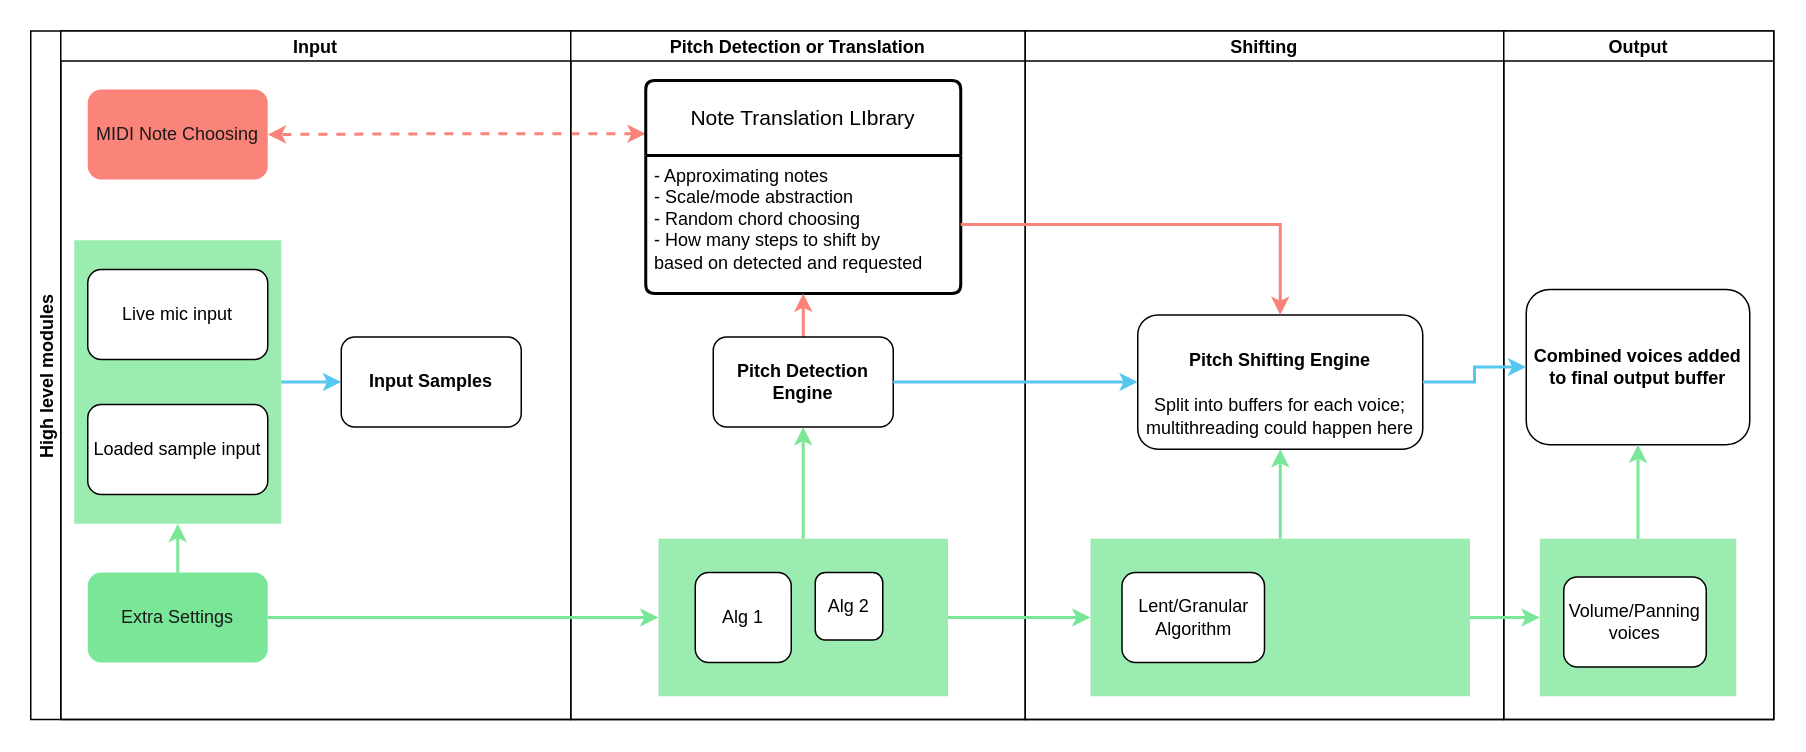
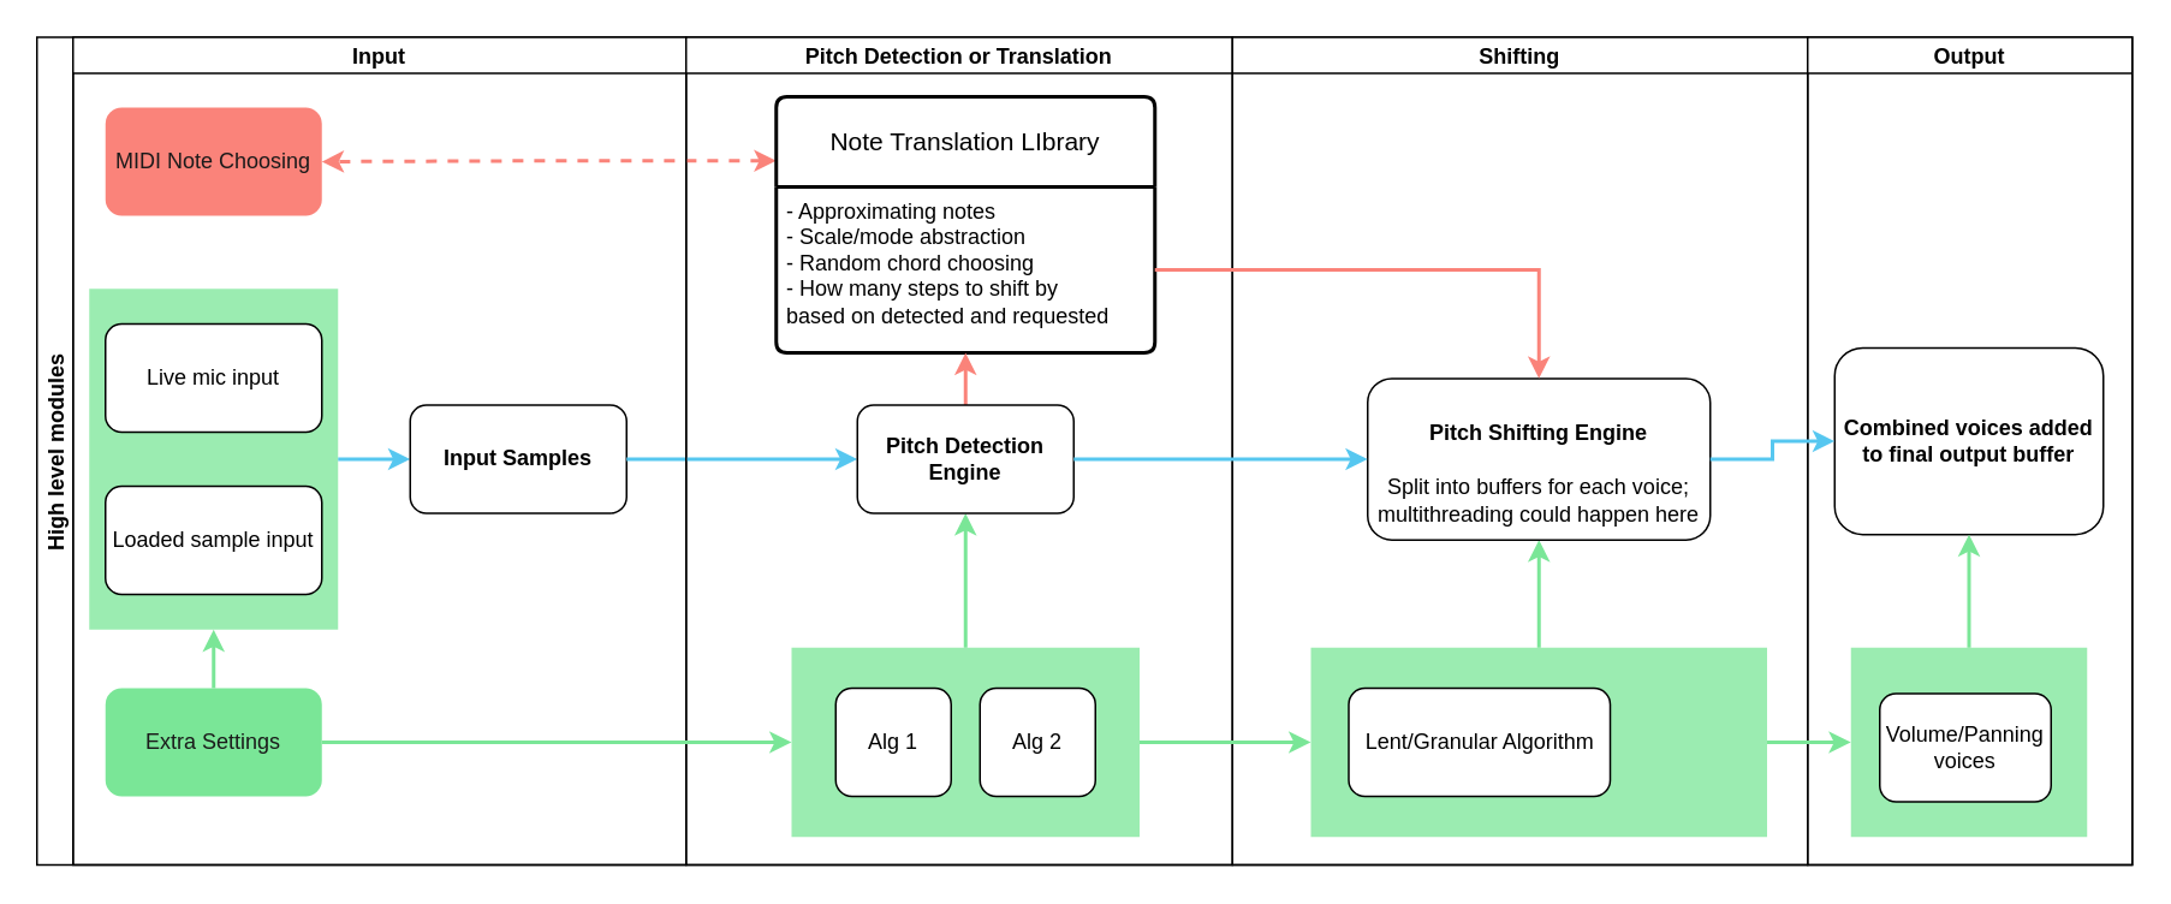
  <mxCell id="0" />
  <mxCell id="1" parent="0" />
  <mxCell id="2" value="High level modules" style="swimlane;childLayout=stackLayout;resizeParent=1;resizeParentMax=0;startSize=20;horizontal=0;horizontalStack=1;" parent="1" vertex="1"><mxGeometry x="20" y="20" width="1162" height="459" as="geometry" /></mxCell>
  <mxCell id="3" value="Input" style="swimlane;startSize=20;" parent="2" vertex="1"><mxGeometry x="20" width="340" height="459" as="geometry" /></mxCell>
  <mxCell id="4" value="" style="rounded=0;whiteSpace=wrap;html=1;fillColor=#7AE697;strokeColor=none;gradientColor=none;fillOpacity=75;" vertex="1" parent="3"><mxGeometry x="9" y="139.5" width="138" height="189" as="geometry" /></mxCell>
  <mxCell id="5" style="edgeStyle=orthogonalEdgeStyle;rounded=0;orthogonalLoop=1;jettySize=auto;html=1;exitX=1;exitY=0.5;exitDx=0;exitDy=0;entryX=0;entryY=0.5;entryDx=0;entryDy=0;fillColor=#1ba1e2;strokeColor=#56C7F0;strokeWidth=2;" parent="3" source="4" target="8" edge="1"><mxGeometry relative="1" as="geometry" /></mxCell>
  <mxCell id="6" value="Live mic input" style="rounded=1;whiteSpace=wrap;html=1;" parent="3" vertex="1"><mxGeometry x="18" y="159" width="120" height="60" as="geometry" /></mxCell>
  <mxCell id="7" value="Loaded sample input" style="rounded=1;whiteSpace=wrap;html=1;" parent="3" vertex="1"><mxGeometry x="18" y="249" width="120" height="60" as="geometry" /></mxCell>
  <mxCell id="8" value="&lt;h4&gt;Input Samples&lt;/h4&gt;" style="rounded=1;whiteSpace=wrap;html=1;" parent="3" vertex="1"><mxGeometry x="187" y="204" width="120" height="60" as="geometry" /></mxCell>
  <mxCell id="9" style="edgeStyle=orthogonalEdgeStyle;rounded=0;orthogonalLoop=1;jettySize=auto;html=1;exitX=0.5;exitY=0;exitDx=0;exitDy=0;entryX=0.5;entryY=1;entryDx=0;entryDy=0;fillColor=#b0e3e6;strokeColor=#7AE697;strokeWidth=2;" edge="1" parent="3" source="10" target="4"><mxGeometry relative="1" as="geometry" /></mxCell>
  <mxCell id="10" value="Extra Settings" style="rounded=1;whiteSpace=wrap;html=1;fillColor=#7AE697;strokeColor=none;fontColor=#1A1A1A;" vertex="1" parent="3"><mxGeometry x="18" y="361" width="120" height="60" as="geometry" /></mxCell>
  <mxCell id="11" value="MIDI Note Choosing" style="rounded=1;whiteSpace=wrap;html=1;fillColor=#FA837A;strokeColor=none;fontColor=#1A1A1A;" vertex="1" parent="3"><mxGeometry x="18" y="39" width="120" height="60" as="geometry" /></mxCell>
  <mxCell id="12" style="edgeStyle=orthogonalEdgeStyle;rounded=0;orthogonalLoop=1;jettySize=auto;html=1;exitX=0;exitY=0.25;exitDx=0;exitDy=0;entryX=1;entryY=0.5;entryDx=0;entryDy=0;startArrow=classic;startFill=1;strokeColor=#FA837A;strokeWidth=2;dashed=1;" parent="2" source="17" target="11" edge="1"><mxGeometry relative="1" as="geometry" /></mxCell>
+ <mxCell id="13" style="edgeStyle=orthogonalEdgeStyle;rounded=0;orthogonalLoop=1;jettySize=auto;html=1;exitX=1;exitY=0.5;exitDx=0;exitDy=0;entryX=0;entryY=0.5;entryDx=0;entryDy=0;fillColor=#1ba1e2;strokeColor=#56C7F0;strokeWidth=2;" parent="2" source="8" target="20" edge="1"><mxGeometry relative="1" as="geometry" /></mxCell>
  <mxCell id="14" value="Pitch Detection or Translation" style="swimlane;startSize=20;" parent="2" vertex="1"><mxGeometry x="360" width="303" height="459" as="geometry" /></mxCell>
  <mxCell id="15" style="edgeStyle=orthogonalEdgeStyle;rounded=0;orthogonalLoop=1;jettySize=auto;html=1;exitX=0.5;exitY=0;exitDx=0;exitDy=0;entryX=0.5;entryY=1;entryDx=0;entryDy=0;strokeColor=#7AE697;strokeWidth=2;" edge="1" parent="14" source="16" target="20"><mxGeometry relative="1" as="geometry"><mxPoint x="157" y="286" as="targetPoint" /></mxGeometry></mxCell>
  <mxCell id="16" value="" style="rounded=0;whiteSpace=wrap;html=1;fillColor=#7AE697;strokeColor=none;gradientColor=none;fillOpacity=75;" vertex="1" parent="14"><mxGeometry x="58.5" y="338.5" width="193" height="105" as="geometry" /></mxCell>
  <mxCell id="17" value="Note Translation LIbrary" style="swimlane;childLayout=stackLayout;horizontal=1;startSize=50;horizontalStack=0;rounded=1;fontSize=14;fontStyle=0;strokeWidth=2;resizeParent=0;resizeLast=1;shadow=0;dashed=0;align=center;arcSize=4;whiteSpace=wrap;html=1;" parent="14" vertex="1"><mxGeometry x="50" y="33" width="210" height="142" as="geometry" /></mxCell>
  <mxCell id="18" value="- Approximating notes&lt;br&gt;- Scale/mode abstraction&lt;br&gt;- Random chord choosing&lt;br&gt;- How many steps to shift by &lt;br&gt;based on detected and requested" style="align=left;strokeColor=none;fillColor=none;spacingLeft=4;fontSize=12;verticalAlign=top;resizable=0;rotatable=0;part=1;html=1;" parent="17" vertex="1"><mxGeometry y="50" width="210" height="92" as="geometry" /></mxCell>
  <mxCell id="19" style="edgeStyle=orthogonalEdgeStyle;rounded=0;orthogonalLoop=1;jettySize=auto;html=1;exitX=0.5;exitY=0;exitDx=0;exitDy=0;entryX=0.5;entryY=1;entryDx=0;entryDy=0;strokeColor=#FA837A;strokeWidth=2;" parent="14" source="20" target="18" edge="1"><mxGeometry relative="1" as="geometry" /></mxCell>
  <mxCell id="20" value="&lt;h4&gt;Pitch Detection Engine&lt;/h4&gt;" style="rounded=1;whiteSpace=wrap;html=1;" parent="14" vertex="1"><mxGeometry x="95" y="204" width="120" height="60" as="geometry" /></mxCell>
  <mxCell id="21" value="Alg 1" style="rounded=1;whiteSpace=wrap;html=1;" parent="14" vertex="1"><mxGeometry x="83" y="361" width="64" height="60" as="geometry" /></mxCell>
- <mxCell id="22" value="Alg 2" style="rounded=1;whiteSpace=wrap;html=1;" parent="14" vertex="1"><mxGeometry x="163" y="361" width="45" height="45" as="geometry" /></mxCell>
+ <mxCell id="22" value="Alg 2" style="rounded=1;whiteSpace=wrap;html=1;" parent="14" vertex="1"><mxGeometry x="163" y="361" width="64" height="60" as="geometry" /></mxCell>
  <mxCell id="23" value="Shifting" style="swimlane;startSize=20;" parent="2" vertex="1"><mxGeometry x="663" width="319" height="459" as="geometry"><mxRectangle x="350" width="40" height="600" as="alternateBounds" /></mxGeometry></mxCell>
  <mxCell id="24" style="edgeStyle=orthogonalEdgeStyle;rounded=0;orthogonalLoop=1;jettySize=auto;html=1;exitX=0.5;exitY=0;exitDx=0;exitDy=0;entryX=0.5;entryY=1;entryDx=0;entryDy=0;strokeColor=#7AE697;strokeWidth=2;" edge="1" parent="23" source="25" target="26"><mxGeometry relative="1" as="geometry" /></mxCell>
  <mxCell id="25" value="" style="rounded=0;whiteSpace=wrap;html=1;fillColor=#7AE697;strokeColor=none;gradientColor=none;fillOpacity=75;" vertex="1" parent="23"><mxGeometry x="43.5" y="338.5" width="253" height="105" as="geometry" /></mxCell>
  <mxCell id="26" value="&lt;h4&gt;Pitch Shifting Engine&lt;/h4&gt;&lt;div&gt;Split into buffers for each voice; multithreading could happen here&lt;/div&gt;" style="rounded=1;whiteSpace=wrap;html=1;" parent="23" vertex="1"><mxGeometry x="75" y="189.25" width="190" height="89.5" as="geometry" /></mxCell>
- <mxCell id="27" value="Lent/Granular Algorithm" style="rounded=1;whiteSpace=wrap;html=1;" parent="23" vertex="1"><mxGeometry x="64.5" y="361" width="95" height="60" as="geometry" /></mxCell>
+ <mxCell id="27" value="Lent/Granular Algorithm" style="rounded=1;whiteSpace=wrap;html=1;" parent="23" vertex="1"><mxGeometry x="64.5" y="361" width="145" height="60" as="geometry" /></mxCell>
  <mxCell id="28" value="Output" style="swimlane;startSize=20;" parent="2" vertex="1"><mxGeometry x="982" width="180" height="459" as="geometry"><mxRectangle x="350" width="40" height="600" as="alternateBounds" /></mxGeometry></mxCell>
  <mxCell id="29" value="&lt;h4&gt;Combined voices added to final output buffer&lt;/h4&gt;" style="rounded=1;whiteSpace=wrap;html=1;" vertex="1" parent="28"><mxGeometry x="15" y="172.25" width="149" height="103.5" as="geometry" /></mxCell>
  <mxCell id="30" style="edgeStyle=orthogonalEdgeStyle;rounded=0;orthogonalLoop=1;jettySize=auto;html=1;exitX=0.5;exitY=0;exitDx=0;exitDy=0;entryX=0.5;entryY=1;entryDx=0;entryDy=0;strokeColor=#7AE697;strokeWidth=2;" edge="1" parent="28" source="31" target="29"><mxGeometry relative="1" as="geometry" /></mxCell>
  <mxCell id="31" value="" style="rounded=0;whiteSpace=wrap;html=1;fillColor=#7AE697;strokeColor=none;gradientColor=none;fillOpacity=75;" vertex="1" parent="28"><mxGeometry x="24" y="338.5" width="131" height="105" as="geometry" /></mxCell>
  <mxCell id="32" value="Volume/Panning voices" style="rounded=1;whiteSpace=wrap;html=1;" vertex="1" parent="28"><mxGeometry x="40" y="364" width="95" height="60" as="geometry" /></mxCell>
  <mxCell id="33" style="edgeStyle=orthogonalEdgeStyle;rounded=0;orthogonalLoop=1;jettySize=auto;html=1;exitX=1;exitY=0.5;exitDx=0;exitDy=0;entryX=0;entryY=0.5;entryDx=0;entryDy=0;fillColor=#1ba1e2;strokeColor=#56C7F0;strokeWidth=2;" edge="1" parent="2" source="20" target="26"><mxGeometry relative="1" as="geometry" /></mxCell>
  <mxCell id="34" style="edgeStyle=orthogonalEdgeStyle;rounded=0;orthogonalLoop=1;jettySize=auto;html=1;exitX=1;exitY=0.5;exitDx=0;exitDy=0;entryX=0.5;entryY=0;entryDx=0;entryDy=0;strokeColor=#FA837A;strokeWidth=2;" edge="1" parent="2" source="18" target="26"><mxGeometry relative="1" as="geometry" /></mxCell>
  <mxCell id="35" style="edgeStyle=orthogonalEdgeStyle;rounded=0;orthogonalLoop=1;jettySize=auto;html=1;exitX=1;exitY=0.5;exitDx=0;exitDy=0;entryX=0;entryY=0.5;entryDx=0;entryDy=0;fillColor=#b0e3e6;strokeColor=#7AE697;strokeWidth=2;" edge="1" parent="2" source="10" target="16"><mxGeometry relative="1" as="geometry" /></mxCell>
  <mxCell id="36" style="edgeStyle=orthogonalEdgeStyle;rounded=0;orthogonalLoop=1;jettySize=auto;html=1;exitX=1;exitY=0.5;exitDx=0;exitDy=0;entryX=0;entryY=0.5;entryDx=0;entryDy=0;fillColor=#b0e3e6;strokeColor=#7AE697;strokeWidth=2;" edge="1" parent="2" source="16" target="25"><mxGeometry relative="1" as="geometry" /></mxCell>
  <mxCell id="37" style="edgeStyle=orthogonalEdgeStyle;rounded=0;orthogonalLoop=1;jettySize=auto;html=1;exitX=1;exitY=0.5;exitDx=0;exitDy=0;entryX=0;entryY=0.5;entryDx=0;entryDy=0;strokeColor=#7AE697;strokeWidth=2;" edge="1" parent="2" source="25" target="31"><mxGeometry relative="1" as="geometry" /></mxCell>
  <mxCell id="38" style="edgeStyle=orthogonalEdgeStyle;rounded=0;orthogonalLoop=1;jettySize=auto;html=1;exitX=1;exitY=0.5;exitDx=0;exitDy=0;entryX=0;entryY=0.5;entryDx=0;entryDy=0;strokeWidth=2;strokeColor=#56C7F0;" edge="1" parent="2" source="26" target="29"><mxGeometry relative="1" as="geometry" /></mxCell>
